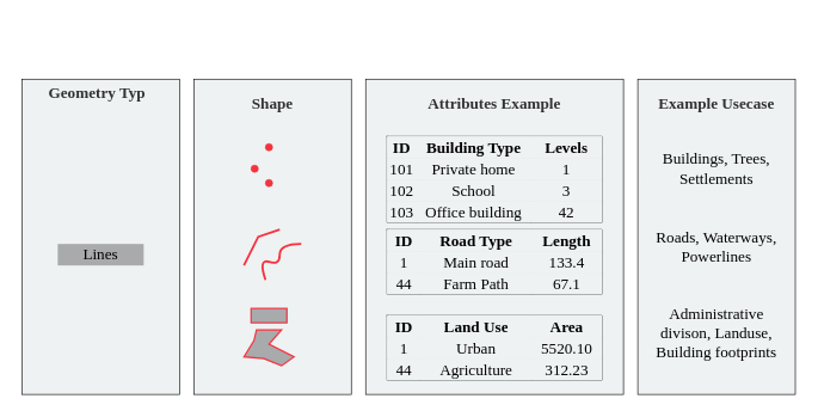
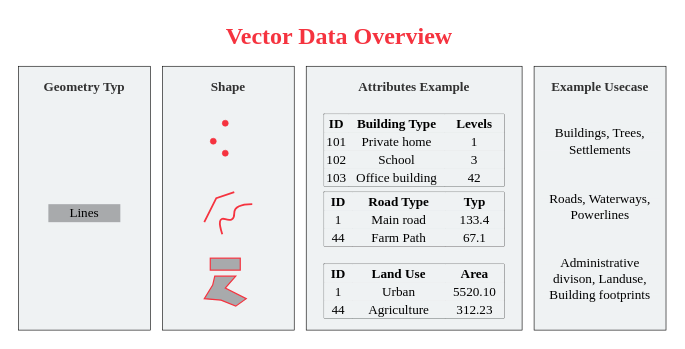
  <mxCell id="0" />
  <mxCell id="1" parent="0" />
  <mxCell id="2" value="" style="rounded=0;whiteSpace=wrap;html=1;strokeColor=none;" vertex="1" parent="1"><mxGeometry x="20" y="20" width="1100" height="540" as="geometry" /></mxCell>
  <mxCell id="3" value="" style="rounded=0;whiteSpace=wrap;html=1;fontSize=22;fillColor=#EFF2F3;fontFamily=Montserrat;fontSource=https://fonts.googleapis.com/css?family=Montserrat;" vertex="1" parent="1"><mxGeometry x="890" y="110" width="220" height="440" as="geometry" /></mxCell>
  <mxCell id="4" value="" style="rounded=0;whiteSpace=wrap;html=1;fontSize=22;fillColor=#EFF2F3;fontFamily=Montserrat;fontSource=https://fonts.googleapis.com/css?family=Montserrat;" vertex="1" parent="1"><mxGeometry x="510" y="110" width="360" height="440" as="geometry" /></mxCell>
  <mxCell id="5" value="" style="rounded=0;whiteSpace=wrap;html=1;fontSize=22;fillColor=#EFF2F3;fontFamily=Montserrat;fontSource=https://fonts.googleapis.com/css?family=Montserrat;" vertex="1" parent="1"><mxGeometry x="270" y="110" width="220" height="440" as="geometry" /></mxCell>
  <mxCell id="6" value="" style="rounded=0;whiteSpace=wrap;html=1;fontSize=22;fillColor=#EFF2F3;fontFamily=Montserrat;fontSource=https://fonts.googleapis.com/css?family=Montserrat;" vertex="1" parent="1"><mxGeometry x="30" y="110" width="220" height="440" as="geometry" /></mxCell>
  <mxCell id="7" value="" style="group;fontSize=22;fontFamily=Montserrat;fontSource=https://fonts.googleapis.com/css?family=Montserrat;" vertex="1" connectable="0" parent="1"><mxGeometry x="340" y="430" width="70" height="80" as="geometry" /></mxCell>
  <mxCell id="8" value="" style="rounded=0;whiteSpace=wrap;html=1;strokeColor=#F5333F;fillColor=#A8AAAC;strokeWidth=2;fontSize=22;fontFamily=Montserrat;fontSource=https://fonts.googleapis.com/css?family=Montserrat;" vertex="1" parent="7"><mxGeometry x="10" width="50" height="20" as="geometry" /></mxCell>
  <mxCell id="9" value="" style="verticalLabelPosition=bottom;verticalAlign=top;html=1;shape=mxgraph.basic.polygon;polyCoords=[[0.25,0],[0.75,0],[0.5,0.4],[1,0.75],[0.75,1],[0.4,0.8],[0,0.75],[0.2,0.3]];polyline=0;fillColor=#A8AAAC;strokeWidth=2;strokeColor=#F5333F;fontSize=22;fontFamily=Montserrat;fontSource=https://fonts.googleapis.com/css?family=Montserrat;" vertex="1" parent="7"><mxGeometry y="30" width="70" height="50" as="geometry" /></mxCell>
  <mxCell id="10" value="" style="group;fontSize=22;fontFamily=Montserrat;fontSource=https://fonts.googleapis.com/css?family=Montserrat;" vertex="1" connectable="0" parent="1"><mxGeometry x="360" y="330" width="30" height="40" as="geometry" /></mxCell>
  <mxCell id="11" value="" style="endArrow=none;html=1;rounded=0;strokeColor=#F5333F;strokeWidth=3;fontSize=22;fontFamily=Montserrat;fontSource=https://fonts.googleapis.com/css?family=Montserrat;" edge="1" parent="10"><mxGeometry width="50" height="50" relative="1" as="geometry"><mxPoint x="-20" y="40" as="sourcePoint" /><mxPoint x="30" y="-10" as="targetPoint" /><Array as="points"><mxPoint /></Array></mxGeometry></mxCell>
  <mxCell id="12" value="" style="endArrow=none;html=1;rounded=0;curved=1;strokeColor=#F5333F;strokeWidth=3;fontSize=22;fontFamily=Montserrat;fontSource=https://fonts.googleapis.com/css?family=Montserrat;" edge="1" parent="10"><mxGeometry width="50" height="50" relative="1" as="geometry"><mxPoint x="10" y="60" as="sourcePoint" /><mxPoint x="60" y="10" as="targetPoint" /><Array as="points"><mxPoint y="30" /><mxPoint x="30" y="40" /><mxPoint x="30" y="10" /></Array></mxGeometry></mxCell>
  <mxCell id="13" value="" style="group;fontSize=22;fontFamily=Montserrat;fontSource=https://fonts.googleapis.com/css?family=Montserrat;" vertex="1" connectable="0" parent="1"><mxGeometry x="350" y="170" width="50" height="40" as="geometry" /></mxCell>
  <mxCell id="14" value="" style="ellipse;strokeColor=#F5333F;fillColor=#F5333F;fontSize=22;fontFamily=Montserrat;fontSource=https://fonts.googleapis.com/css?family=Montserrat;" vertex="1" parent="13"><mxGeometry x="20" y="30" width="10" height="10" as="geometry" /></mxCell>
- <mxCell id="15" value="Geometry Typ" style="rounded=0;whiteSpace=wrap;html=1;fontSize=22;fontStyle=1;fontColor=#323232;strokeColor=none;fillColor=#EFF2F3;fontFamily=Montserrat;fontSource=https://fonts.googleapis.com/css?family=Montserrat;" vertex="1" parent="1"><mxGeometry x="35" y="115" width="200" height="30" as="geometry" /></mxCell>
+ <mxCell id="15" value="Geometry Typ" style="rounded=0;whiteSpace=wrap;html=1;fontSize=22;fontStyle=1;fontColor=#323232;strokeColor=none;fillColor=#EFF2F3;fontFamily=Montserrat;fontSource=https://fonts.googleapis.com/css?family=Montserrat;" vertex="1" parent="1"><mxGeometry x="40" y="130" width="200" height="30" as="geometry" /></mxCell>
  <mxCell id="16" value="Shape" style="rounded=0;whiteSpace=wrap;html=1;fontSize=22;fontStyle=1;fontColor=#323232;strokeColor=none;fillColor=#EFF2F3;fontFamily=Montserrat;fontSource=https://fonts.googleapis.com/css?family=Montserrat;" vertex="1" parent="1"><mxGeometry x="280" y="130" width="200" height="30" as="geometry" /></mxCell>
  <mxCell id="17" value="Example Usecase" style="rounded=0;whiteSpace=wrap;html=1;fontSize=22;fontStyle=1;fontColor=#323232;strokeColor=none;fillColor=#EFF2F3;fontFamily=Montserrat;fontSource=https://fonts.googleapis.com/css?family=Montserrat;" vertex="1" parent="1"><mxGeometry x="900" y="130" width="200" height="30" as="geometry" /></mxCell>
  <mxCell id="18" value="" style="ellipse;strokeColor=#F5333F;fillColor=#F5333F;fontSize=22;fontFamily=Montserrat;fontSource=https://fonts.googleapis.com/css?family=Montserrat;" vertex="1" parent="1"><mxGeometry x="370" y="250" width="10" height="10" as="geometry" /></mxCell>
  <mxCell id="19" value="" style="ellipse;strokeColor=#F5333F;fillColor=#F5333F;fontSize=22;fontFamily=Montserrat;fontSource=https://fonts.googleapis.com/css?family=Montserrat;" vertex="1" parent="1"><mxGeometry x="350" y="230" width="10" height="10" as="geometry" /></mxCell>
  <mxCell id="20" value="" style="shape=table;startSize=0;container=1;collapsible=0;childLayout=tableLayout;fontSize=22;fillColor=#EFF2F3;swimlaneLine=1;shadow=0;rounded=1;strokeWidth=1;perimeterSpacing=0;fontFamily=Montserrat;fontSource=https://fonts.googleapis.com/css?family=Montserrat;" vertex="1" parent="1"><mxGeometry x="540" y="190" width="300" height="120" as="geometry" /></mxCell>
  <mxCell id="21" value="" style="shape=tableRow;horizontal=0;startSize=0;swimlaneHead=0;swimlaneBody=0;strokeColor=inherit;top=0;left=0;bottom=0;right=0;collapsible=0;dropTarget=0;fillColor=#EFF2F3;points=[[0,0.5],[1,0.5]];portConstraint=eastwest;fontSize=22;fontFamily=Montserrat;fontSource=https://fonts.googleapis.com/css?family=Montserrat;" vertex="1" parent="20"><mxGeometry width="300" height="30" as="geometry" /></mxCell>
  <mxCell id="22" value="ID" style="shape=partialRectangle;html=1;whiteSpace=wrap;connectable=0;strokeColor=inherit;overflow=hidden;fillColor=#EFF2F3;top=0;left=0;bottom=0;right=0;pointerEvents=1;fontStyle=1;fontSize=22;fontFamily=Montserrat;fontSource=https://fonts.googleapis.com/css?family=Montserrat;" vertex="1" parent="21"><mxGeometry width="41" height="30" as="geometry"><mxRectangle width="41" height="30" as="alternateBounds" /></mxGeometry></mxCell>
  <mxCell id="23" value="Building Type" style="shape=partialRectangle;html=1;whiteSpace=wrap;connectable=0;strokeColor=inherit;overflow=hidden;fillColor=#EFF2F3;top=0;left=0;bottom=0;right=0;pointerEvents=1;fontStyle=1;fontSize=22;fontFamily=Montserrat;fontSource=https://fonts.googleapis.com/css?family=Montserrat;" vertex="1" parent="21"><mxGeometry x="41" width="160" height="30" as="geometry"><mxRectangle width="160" height="30" as="alternateBounds" /></mxGeometry></mxCell>
  <mxCell id="24" value="Levels" style="shape=partialRectangle;html=1;whiteSpace=wrap;connectable=0;strokeColor=inherit;overflow=hidden;fillColor=#EFF2F3;top=0;left=0;bottom=0;right=0;pointerEvents=1;fontStyle=1;fontSize=22;fontFamily=Montserrat;fontSource=https://fonts.googleapis.com/css?family=Montserrat;" vertex="1" parent="21"><mxGeometry x="201" width="99" height="30" as="geometry"><mxRectangle width="99" height="30" as="alternateBounds" /></mxGeometry></mxCell>
  <mxCell id="25" value="" style="shape=tableRow;horizontal=0;startSize=0;swimlaneHead=0;swimlaneBody=0;strokeColor=inherit;top=0;left=0;bottom=0;right=0;collapsible=0;dropTarget=0;fillColor=#EFF2F3;points=[[0,0.5],[1,0.5]];portConstraint=eastwest;fontSize=22;fontFamily=Montserrat;fontSource=https://fonts.googleapis.com/css?family=Montserrat;" vertex="1" parent="20"><mxGeometry y="30" width="300" height="30" as="geometry" /></mxCell>
  <mxCell id="26" value="101" style="shape=partialRectangle;html=1;whiteSpace=wrap;connectable=0;strokeColor=inherit;overflow=hidden;fillColor=#EFF2F3;top=0;left=0;bottom=0;right=0;pointerEvents=1;fontSize=22;fontFamily=Montserrat;fontSource=https://fonts.googleapis.com/css?family=Montserrat;" vertex="1" parent="25"><mxGeometry width="41" height="30" as="geometry"><mxRectangle width="41" height="30" as="alternateBounds" /></mxGeometry></mxCell>
  <mxCell id="27" value="Private home" style="shape=partialRectangle;html=1;whiteSpace=wrap;connectable=0;strokeColor=inherit;overflow=hidden;fillColor=#EFF2F3;top=0;left=0;bottom=0;right=0;pointerEvents=1;fontSize=22;fontFamily=Montserrat;fontSource=https://fonts.googleapis.com/css?family=Montserrat;" vertex="1" parent="25"><mxGeometry x="41" width="160" height="30" as="geometry"><mxRectangle width="160" height="30" as="alternateBounds" /></mxGeometry></mxCell>
  <mxCell id="28" value="1" style="shape=partialRectangle;html=1;whiteSpace=wrap;connectable=0;strokeColor=inherit;overflow=hidden;fillColor=#EFF2F3;top=0;left=0;bottom=0;right=0;pointerEvents=1;fontSize=22;fontFamily=Montserrat;fontSource=https://fonts.googleapis.com/css?family=Montserrat;" vertex="1" parent="25"><mxGeometry x="201" width="99" height="30" as="geometry"><mxRectangle width="99" height="30" as="alternateBounds" /></mxGeometry></mxCell>
  <mxCell id="29" value="" style="shape=tableRow;horizontal=0;startSize=0;swimlaneHead=0;swimlaneBody=0;strokeColor=inherit;top=0;left=0;bottom=0;right=0;collapsible=0;dropTarget=0;fillColor=#EFF2F3;points=[[0,0.5],[1,0.5]];portConstraint=eastwest;fontSize=22;fontFamily=Montserrat;fontSource=https://fonts.googleapis.com/css?family=Montserrat;" vertex="1" parent="20"><mxGeometry y="60" width="300" height="30" as="geometry" /></mxCell>
  <mxCell id="30" value="102" style="shape=partialRectangle;html=1;whiteSpace=wrap;connectable=0;strokeColor=inherit;overflow=hidden;fillColor=#EFF2F3;top=0;left=0;bottom=0;right=0;pointerEvents=1;fontSize=22;fontFamily=Montserrat;fontSource=https://fonts.googleapis.com/css?family=Montserrat;" vertex="1" parent="29"><mxGeometry width="41" height="30" as="geometry"><mxRectangle width="41" height="30" as="alternateBounds" /></mxGeometry></mxCell>
  <mxCell id="31" value="School" style="shape=partialRectangle;html=1;whiteSpace=wrap;connectable=0;strokeColor=inherit;overflow=hidden;fillColor=#EFF2F3;top=0;left=0;bottom=0;right=0;pointerEvents=1;fontSize=22;fontFamily=Montserrat;fontSource=https://fonts.googleapis.com/css?family=Montserrat;" vertex="1" parent="29"><mxGeometry x="41" width="160" height="30" as="geometry"><mxRectangle width="160" height="30" as="alternateBounds" /></mxGeometry></mxCell>
  <mxCell id="32" value="3" style="shape=partialRectangle;html=1;whiteSpace=wrap;connectable=0;strokeColor=inherit;overflow=hidden;fillColor=#EFF2F3;top=0;left=0;bottom=0;right=0;pointerEvents=1;fontSize=22;fontFamily=Montserrat;fontSource=https://fonts.googleapis.com/css?family=Montserrat;" vertex="1" parent="29"><mxGeometry x="201" width="99" height="30" as="geometry"><mxRectangle width="99" height="30" as="alternateBounds" /></mxGeometry></mxCell>
  <mxCell id="33" value="" style="shape=tableRow;horizontal=0;startSize=0;swimlaneHead=0;swimlaneBody=0;strokeColor=inherit;top=0;left=0;bottom=0;right=0;collapsible=0;dropTarget=0;fillColor=#EFF2F3;points=[[0,0.5],[1,0.5]];portConstraint=eastwest;fontSize=22;fontFamily=Montserrat;fontSource=https://fonts.googleapis.com/css?family=Montserrat;" vertex="1" parent="20"><mxGeometry y="90" width="300" height="30" as="geometry" /></mxCell>
  <mxCell id="34" value="103" style="shape=partialRectangle;html=1;whiteSpace=wrap;connectable=0;strokeColor=inherit;overflow=hidden;fillColor=#EFF2F3;top=0;left=0;bottom=0;right=0;pointerEvents=1;fontSize=22;fontFamily=Montserrat;fontSource=https://fonts.googleapis.com/css?family=Montserrat;" vertex="1" parent="33"><mxGeometry width="41" height="30" as="geometry"><mxRectangle width="41" height="30" as="alternateBounds" /></mxGeometry></mxCell>
  <mxCell id="35" value="Office building" style="shape=partialRectangle;html=1;whiteSpace=wrap;connectable=0;strokeColor=inherit;overflow=hidden;fillColor=#EFF2F3;top=0;left=0;bottom=0;right=0;pointerEvents=1;fontSize=22;fontFamily=Montserrat;fontSource=https://fonts.googleapis.com/css?family=Montserrat;" vertex="1" parent="33"><mxGeometry x="41" width="160" height="30" as="geometry"><mxRectangle width="160" height="30" as="alternateBounds" /></mxGeometry></mxCell>
  <mxCell id="36" value="42" style="shape=partialRectangle;html=1;whiteSpace=wrap;connectable=0;strokeColor=inherit;overflow=hidden;fillColor=#EFF2F3;top=0;left=0;bottom=0;right=0;pointerEvents=1;fontSize=22;fontFamily=Montserrat;fontSource=https://fonts.googleapis.com/css?family=Montserrat;" vertex="1" parent="33"><mxGeometry x="201" width="99" height="30" as="geometry"><mxRectangle width="99" height="30" as="alternateBounds" /></mxGeometry></mxCell>
  <mxCell id="37" value="Attributes Example" style="rounded=0;whiteSpace=wrap;html=1;fontSize=22;fontStyle=1;fontColor=#323232;strokeColor=none;fillColor=#EFF2F3;fontFamily=Montserrat;fontSource=https://fonts.googleapis.com/css?family=Montserrat;" vertex="1" parent="1"><mxGeometry x="520" y="130" width="340" height="30" as="geometry" /></mxCell>
  <mxCell id="38" value="" style="shape=table;startSize=0;container=1;collapsible=0;childLayout=tableLayout;fontSize=22;fillColor=#EFF2F3;swimlaneLine=1;shadow=0;rounded=1;fontFamily=Montserrat;fontSource=https://fonts.googleapis.com/css?family=Montserrat;" vertex="1" parent="1"><mxGeometry x="540" y="320" width="300" height="90" as="geometry" /></mxCell>
  <mxCell id="39" value="" style="shape=tableRow;horizontal=0;startSize=0;swimlaneHead=0;swimlaneBody=0;strokeColor=inherit;top=0;left=0;bottom=0;right=0;collapsible=0;dropTarget=0;fillColor=#EFF2F3;points=[[0,0.5],[1,0.5]];portConstraint=eastwest;fontSize=22;fontFamily=Montserrat;fontSource=https://fonts.googleapis.com/css?family=Montserrat;" vertex="1" parent="38"><mxGeometry width="300" height="30" as="geometry" /></mxCell>
  <mxCell id="40" value="ID" style="shape=partialRectangle;html=1;whiteSpace=wrap;connectable=0;strokeColor=inherit;overflow=hidden;fillColor=#EFF2F3;top=0;left=0;bottom=0;right=0;pointerEvents=1;fontStyle=1;fontSize=22;fontFamily=Montserrat;fontSource=https://fonts.googleapis.com/css?family=Montserrat;" vertex="1" parent="39"><mxGeometry width="47" height="30" as="geometry"><mxRectangle width="47" height="30" as="alternateBounds" /></mxGeometry></mxCell>
  <mxCell id="41" value="Road Type" style="shape=partialRectangle;html=1;whiteSpace=wrap;connectable=0;strokeColor=inherit;overflow=hidden;fillColor=#EFF2F3;top=0;left=0;bottom=0;right=0;pointerEvents=1;fontStyle=1;fontSize=22;fontFamily=Montserrat;fontSource=https://fonts.googleapis.com/css?family=Montserrat;" vertex="1" parent="39"><mxGeometry x="47" width="155" height="30" as="geometry"><mxRectangle width="155" height="30" as="alternateBounds" /></mxGeometry></mxCell>
- <mxCell id="42" value="Length" style="shape=partialRectangle;html=1;whiteSpace=wrap;connectable=0;strokeColor=inherit;overflow=hidden;fillColor=#EFF2F3;top=0;left=0;bottom=0;right=0;pointerEvents=1;fontStyle=1;fontSize=22;fontFamily=Montserrat;fontSource=https://fonts.googleapis.com/css?family=Montserrat;" vertex="1" parent="39"><mxGeometry x="202" width="98" height="30" as="geometry"><mxRectangle width="98" height="30" as="alternateBounds" /></mxGeometry></mxCell>
+ <mxCell id="42" value="Typ" style="shape=partialRectangle;html=1;whiteSpace=wrap;connectable=0;strokeColor=inherit;overflow=hidden;fillColor=#EFF2F3;top=0;left=0;bottom=0;right=0;pointerEvents=1;fontStyle=1;fontSize=22;fontFamily=Montserrat;fontSource=https://fonts.googleapis.com/css?family=Montserrat;" vertex="1" parent="39"><mxGeometry x="202" width="98" height="30" as="geometry"><mxRectangle width="98" height="30" as="alternateBounds" /></mxGeometry></mxCell>
  <mxCell id="43" value="" style="shape=tableRow;horizontal=0;startSize=0;swimlaneHead=0;swimlaneBody=0;strokeColor=inherit;top=0;left=0;bottom=0;right=0;collapsible=0;dropTarget=0;fillColor=#EFF2F3;points=[[0,0.5],[1,0.5]];portConstraint=eastwest;fontSize=22;fontFamily=Montserrat;fontSource=https://fonts.googleapis.com/css?family=Montserrat;" vertex="1" parent="38"><mxGeometry y="30" width="300" height="30" as="geometry" /></mxCell>
  <mxCell id="44" value="1" style="shape=partialRectangle;html=1;whiteSpace=wrap;connectable=0;strokeColor=inherit;overflow=hidden;fillColor=#EFF2F3;top=0;left=0;bottom=0;right=0;pointerEvents=1;fontSize=22;fontFamily=Montserrat;fontSource=https://fonts.googleapis.com/css?family=Montserrat;" vertex="1" parent="43"><mxGeometry width="47" height="30" as="geometry"><mxRectangle width="47" height="30" as="alternateBounds" /></mxGeometry></mxCell>
  <mxCell id="45" value="Main road" style="shape=partialRectangle;html=1;whiteSpace=wrap;connectable=0;strokeColor=inherit;overflow=hidden;fillColor=#EFF2F3;top=0;left=0;bottom=0;right=0;pointerEvents=1;fontSize=22;fontFamily=Montserrat;fontSource=https://fonts.googleapis.com/css?family=Montserrat;" vertex="1" parent="43"><mxGeometry x="47" width="155" height="30" as="geometry"><mxRectangle width="155" height="30" as="alternateBounds" /></mxGeometry></mxCell>
  <mxCell id="46" value="133.4" style="shape=partialRectangle;html=1;whiteSpace=wrap;connectable=0;strokeColor=inherit;overflow=hidden;fillColor=#EFF2F3;top=0;left=0;bottom=0;right=0;pointerEvents=1;fontSize=22;fontFamily=Montserrat;fontSource=https://fonts.googleapis.com/css?family=Montserrat;" vertex="1" parent="43"><mxGeometry x="202" width="98" height="30" as="geometry"><mxRectangle width="98" height="30" as="alternateBounds" /></mxGeometry></mxCell>
  <mxCell id="47" value="" style="shape=tableRow;horizontal=0;startSize=0;swimlaneHead=0;swimlaneBody=0;strokeColor=inherit;top=0;left=0;bottom=0;right=0;collapsible=0;dropTarget=0;fillColor=#EFF2F3;points=[[0,0.5],[1,0.5]];portConstraint=eastwest;fontSize=22;fontFamily=Montserrat;fontSource=https://fonts.googleapis.com/css?family=Montserrat;" vertex="1" parent="38"><mxGeometry y="60" width="300" height="30" as="geometry" /></mxCell>
  <mxCell id="48" value="44" style="shape=partialRectangle;html=1;whiteSpace=wrap;connectable=0;strokeColor=inherit;overflow=hidden;fillColor=#EFF2F3;top=0;left=0;bottom=0;right=0;pointerEvents=1;fontSize=22;fontFamily=Montserrat;fontSource=https://fonts.googleapis.com/css?family=Montserrat;" vertex="1" parent="47"><mxGeometry width="47" height="30" as="geometry"><mxRectangle width="47" height="30" as="alternateBounds" /></mxGeometry></mxCell>
  <mxCell id="49" value="Farm Path" style="shape=partialRectangle;html=1;whiteSpace=wrap;connectable=0;strokeColor=inherit;overflow=hidden;fillColor=#EFF2F3;top=0;left=0;bottom=0;right=0;pointerEvents=1;fontSize=22;fontFamily=Montserrat;fontSource=https://fonts.googleapis.com/css?family=Montserrat;" vertex="1" parent="47"><mxGeometry x="47" width="155" height="30" as="geometry"><mxRectangle width="155" height="30" as="alternateBounds" /></mxGeometry></mxCell>
  <mxCell id="50" value="67.1" style="shape=partialRectangle;html=1;whiteSpace=wrap;connectable=0;strokeColor=inherit;overflow=hidden;fillColor=#EFF2F3;top=0;left=0;bottom=0;right=0;pointerEvents=1;fontSize=22;fontFamily=Montserrat;fontSource=https://fonts.googleapis.com/css?family=Montserrat;" vertex="1" parent="47"><mxGeometry x="202" width="98" height="30" as="geometry"><mxRectangle width="98" height="30" as="alternateBounds" /></mxGeometry></mxCell>
  <mxCell id="51" value="" style="shape=table;startSize=0;container=1;collapsible=0;childLayout=tableLayout;fontSize=22;fillColor=#EFF2F3;swimlaneLine=1;shadow=0;rounded=1;fontFamily=Montserrat;fontSource=https://fonts.googleapis.com/css?family=Montserrat;" vertex="1" parent="1"><mxGeometry x="540" y="440" width="300" height="90" as="geometry" /></mxCell>
  <mxCell id="52" value="" style="shape=tableRow;horizontal=0;startSize=0;swimlaneHead=0;swimlaneBody=0;strokeColor=inherit;top=0;left=0;bottom=0;right=0;collapsible=0;dropTarget=0;fillColor=#EFF2F3;points=[[0,0.5],[1,0.5]];portConstraint=eastwest;fontSize=22;fontFamily=Montserrat;fontSource=https://fonts.googleapis.com/css?family=Montserrat;" vertex="1" parent="51"><mxGeometry width="300" height="30" as="geometry" /></mxCell>
  <mxCell id="53" value="ID" style="shape=partialRectangle;html=1;whiteSpace=wrap;connectable=0;strokeColor=inherit;overflow=hidden;fillColor=#EFF2F3;top=0;left=0;bottom=0;right=0;pointerEvents=1;fontStyle=1;fontSize=22;fontFamily=Montserrat;fontSource=https://fonts.googleapis.com/css?family=Montserrat;" vertex="1" parent="52"><mxGeometry width="47" height="30" as="geometry"><mxRectangle width="47" height="30" as="alternateBounds" /></mxGeometry></mxCell>
  <mxCell id="54" value="Land Use" style="shape=partialRectangle;html=1;whiteSpace=wrap;connectable=0;strokeColor=inherit;overflow=hidden;fillColor=#EFF2F3;top=0;left=0;bottom=0;right=0;pointerEvents=1;fontStyle=1;fontSize=22;fontFamily=Montserrat;fontSource=https://fonts.googleapis.com/css?family=Montserrat;" vertex="1" parent="52"><mxGeometry x="47" width="155" height="30" as="geometry"><mxRectangle width="155" height="30" as="alternateBounds" /></mxGeometry></mxCell>
  <mxCell id="55" value="Area" style="shape=partialRectangle;html=1;whiteSpace=wrap;connectable=0;strokeColor=inherit;overflow=hidden;fillColor=#EFF2F3;top=0;left=0;bottom=0;right=0;pointerEvents=1;fontStyle=1;fontSize=22;fontFamily=Montserrat;fontSource=https://fonts.googleapis.com/css?family=Montserrat;" vertex="1" parent="52"><mxGeometry x="202" width="98" height="30" as="geometry"><mxRectangle width="98" height="30" as="alternateBounds" /></mxGeometry></mxCell>
  <mxCell id="56" value="" style="shape=tableRow;horizontal=0;startSize=0;swimlaneHead=0;swimlaneBody=0;strokeColor=inherit;top=0;left=0;bottom=0;right=0;collapsible=0;dropTarget=0;fillColor=#EFF2F3;points=[[0,0.5],[1,0.5]];portConstraint=eastwest;fontSize=22;fontFamily=Montserrat;fontSource=https://fonts.googleapis.com/css?family=Montserrat;" vertex="1" parent="51"><mxGeometry y="30" width="300" height="30" as="geometry" /></mxCell>
  <mxCell id="57" value="1" style="shape=partialRectangle;html=1;whiteSpace=wrap;connectable=0;strokeColor=inherit;overflow=hidden;fillColor=#EFF2F3;top=0;left=0;bottom=0;right=0;pointerEvents=1;fontSize=22;fontFamily=Montserrat;fontSource=https://fonts.googleapis.com/css?family=Montserrat;" vertex="1" parent="56"><mxGeometry width="47" height="30" as="geometry"><mxRectangle width="47" height="30" as="alternateBounds" /></mxGeometry></mxCell>
  <mxCell id="58" value="Urban" style="shape=partialRectangle;html=1;whiteSpace=wrap;connectable=0;strokeColor=inherit;overflow=hidden;fillColor=#EFF2F3;top=0;left=0;bottom=0;right=0;pointerEvents=1;fontSize=22;fontFamily=Montserrat;fontSource=https://fonts.googleapis.com/css?family=Montserrat;" vertex="1" parent="56"><mxGeometry x="47" width="155" height="30" as="geometry"><mxRectangle width="155" height="30" as="alternateBounds" /></mxGeometry></mxCell>
  <mxCell id="59" value="5520.10" style="shape=partialRectangle;html=1;whiteSpace=wrap;connectable=0;strokeColor=inherit;overflow=hidden;fillColor=#EFF2F3;top=0;left=0;bottom=0;right=0;pointerEvents=1;fontSize=22;fontFamily=Montserrat;fontSource=https://fonts.googleapis.com/css?family=Montserrat;" vertex="1" parent="56"><mxGeometry x="202" width="98" height="30" as="geometry"><mxRectangle width="98" height="30" as="alternateBounds" /></mxGeometry></mxCell>
  <mxCell id="60" value="" style="shape=tableRow;horizontal=0;startSize=0;swimlaneHead=0;swimlaneBody=0;strokeColor=inherit;top=0;left=0;bottom=0;right=0;collapsible=0;dropTarget=0;fillColor=#EFF2F3;points=[[0,0.5],[1,0.5]];portConstraint=eastwest;fontSize=22;fontFamily=Montserrat;fontSource=https://fonts.googleapis.com/css?family=Montserrat;" vertex="1" parent="51"><mxGeometry y="60" width="300" height="30" as="geometry" /></mxCell>
  <mxCell id="61" value="44" style="shape=partialRectangle;html=1;whiteSpace=wrap;connectable=0;strokeColor=inherit;overflow=hidden;fillColor=#EFF2F3;top=0;left=0;bottom=0;right=0;pointerEvents=1;fontSize=22;fontFamily=Montserrat;fontSource=https://fonts.googleapis.com/css?family=Montserrat;" vertex="1" parent="60"><mxGeometry width="47" height="30" as="geometry"><mxRectangle width="47" height="30" as="alternateBounds" /></mxGeometry></mxCell>
  <mxCell id="62" value="Agriculture" style="shape=partialRectangle;html=1;whiteSpace=wrap;connectable=0;strokeColor=inherit;overflow=hidden;fillColor=#EFF2F3;top=0;left=0;bottom=0;right=0;pointerEvents=1;fontSize=22;fontFamily=Montserrat;fontSource=https://fonts.googleapis.com/css?family=Montserrat;" vertex="1" parent="60"><mxGeometry x="47" width="155" height="30" as="geometry"><mxRectangle width="155" height="30" as="alternateBounds" /></mxGeometry></mxCell>
  <mxCell id="63" value="312.23" style="shape=partialRectangle;html=1;whiteSpace=wrap;connectable=0;strokeColor=inherit;overflow=hidden;fillColor=#EFF2F3;top=0;left=0;bottom=0;right=0;pointerEvents=1;fontSize=22;fontFamily=Montserrat;fontSource=https://fonts.googleapis.com/css?family=Montserrat;" vertex="1" parent="60"><mxGeometry x="202" width="98" height="30" as="geometry"><mxRectangle width="98" height="30" as="alternateBounds" /></mxGeometry></mxCell>
  <mxCell id="64" value="Lines" style="rounded=0;whiteSpace=wrap;html=1;strokeColor=none;fontSize=22;fillColor=#a8aaac;fontFamily=Montserrat;fontSource=https://fonts.googleapis.com/css?family=Montserrat;" vertex="1" parent="1"><mxGeometry x="80" y="340" width="120" height="30" as="geometry" /></mxCell>
  <mxCell id="65" value="Buildings, Trees, Settlements" style="rounded=0;whiteSpace=wrap;html=1;strokeColor=none;fontSize=22;fillColor=#EFF2F3;fontFamily=Montserrat;fontSource=https://fonts.googleapis.com/css?family=Montserrat;" vertex="1" parent="1"><mxGeometry x="900" y="220" width="200" height="30" as="geometry" /></mxCell>
  <mxCell id="66" value="Roads, Waterways, Powerlines" style="rounded=0;whiteSpace=wrap;html=1;strokeColor=none;fontSize=22;fillColor=#EFF2F3;fontFamily=Montserrat;fontSource=https://fonts.googleapis.com/css?family=Montserrat;" vertex="1" parent="1"><mxGeometry x="900" y="330" width="200" height="30" as="geometry" /></mxCell>
  <mxCell id="67" value="Administrative divison, Landuse, Building footprints" style="rounded=0;whiteSpace=wrap;html=1;strokeColor=none;fontSize=22;fillColor=#EFF2F3;fontFamily=Montserrat;fontSource=https://fonts.googleapis.com/css?family=Montserrat;" vertex="1" parent="1"><mxGeometry x="900" y="440" width="200" height="50" as="geometry" /></mxCell>
+ <mxCell id="68" value="Vector Data Overview&amp;nbsp;" style="rounded=0;whiteSpace=wrap;html=1;fontSize=40;fontStyle=1;fontColor=#F5333F;fontFamily=Montserrat;fontSource=https://fonts.googleapis.com/css?family=Montserrat;strokeColor=none;" vertex="1" parent="1"><mxGeometry x="30" y="30" width="1080" height="60" as="geometry" /></mxCell>
